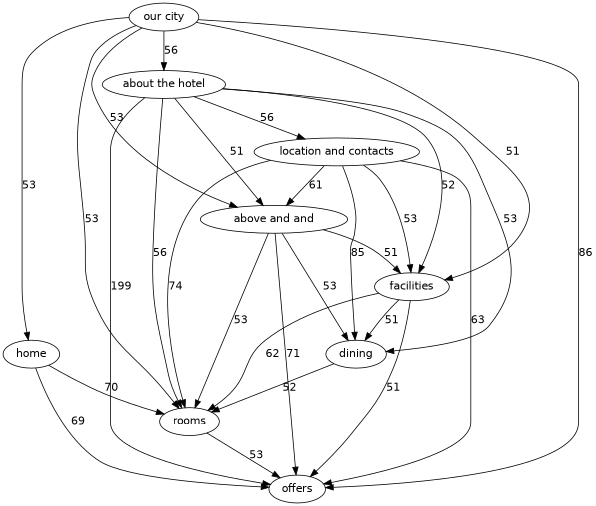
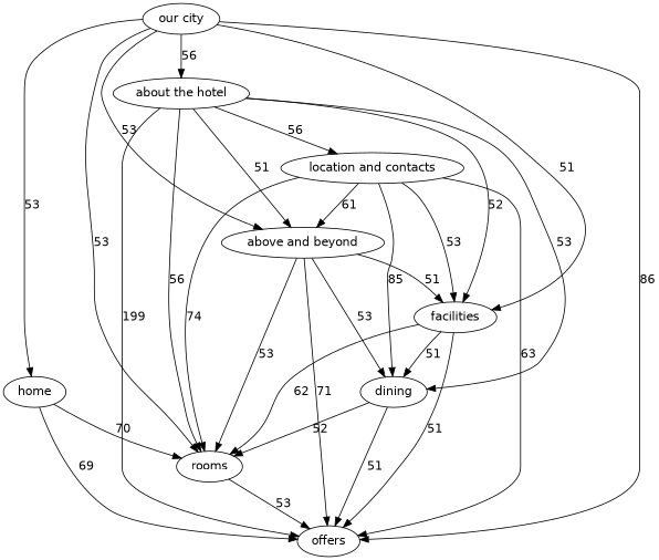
  strict digraph {
    fontname="DejaVu Sans"
    node [fontname="DejaVu Sans"]
    edge [fontname="DejaVu Sans" weight=53]
    facilities
    dining
    offers
    rooms
    home
    "about the hotel"
-   "above and beyond" [label="above and and"]
+   "above and beyond"
    "location and contacts"
    "our city"
    facilities -> dining [label=51 weight=51]
    facilities -> offers [label=51 weight=51]
    facilities -> rooms [label=62 weight=62]
+   dining -> offers [label=51 weight=51]
    dining -> rooms [label=52 weight=52]
    rooms -> offers [label=53]
    home -> offers [label=69 weight=69]
    home -> rooms [label=70 weight=70]
    "about the hotel" -> facilities [label=52 weight=52]
    "about the hotel" -> dining [label=53]
    "about the hotel" -> offers [label=199 weight=199]
    "about the hotel" -> rooms [label=56 weight=56]
    "about the hotel" -> "above and beyond" [label=51 weight=51]
    "about the hotel" -> "location and contacts" [label=56 weight=56]
    "above and beyond" -> facilities [label=51 weight=51]
    "above and beyond" -> dining [label=53]
    "above and beyond" -> offers [label=71 weight=71]
    "above and beyond" -> rooms [label=53]
    "location and contacts" -> facilities [label=53]
    "location and contacts" -> dining [label=85 weight=85]
    "location and contacts" -> offers [label=63 weight=63]
    "location and contacts" -> rooms [label=74 weight=74]
    "location and contacts" -> "above and beyond" [label=61 weight=61]
    "our city" -> facilities [label=51 weight=51]
    "our city" -> offers [label=86 weight=86]
    "our city" -> rooms [label=53]
    "our city" -> home [label=53]
    "our city" -> "about the hotel" [label=56 weight=56]
    "our city" -> "above and beyond" [label=53]
  }
